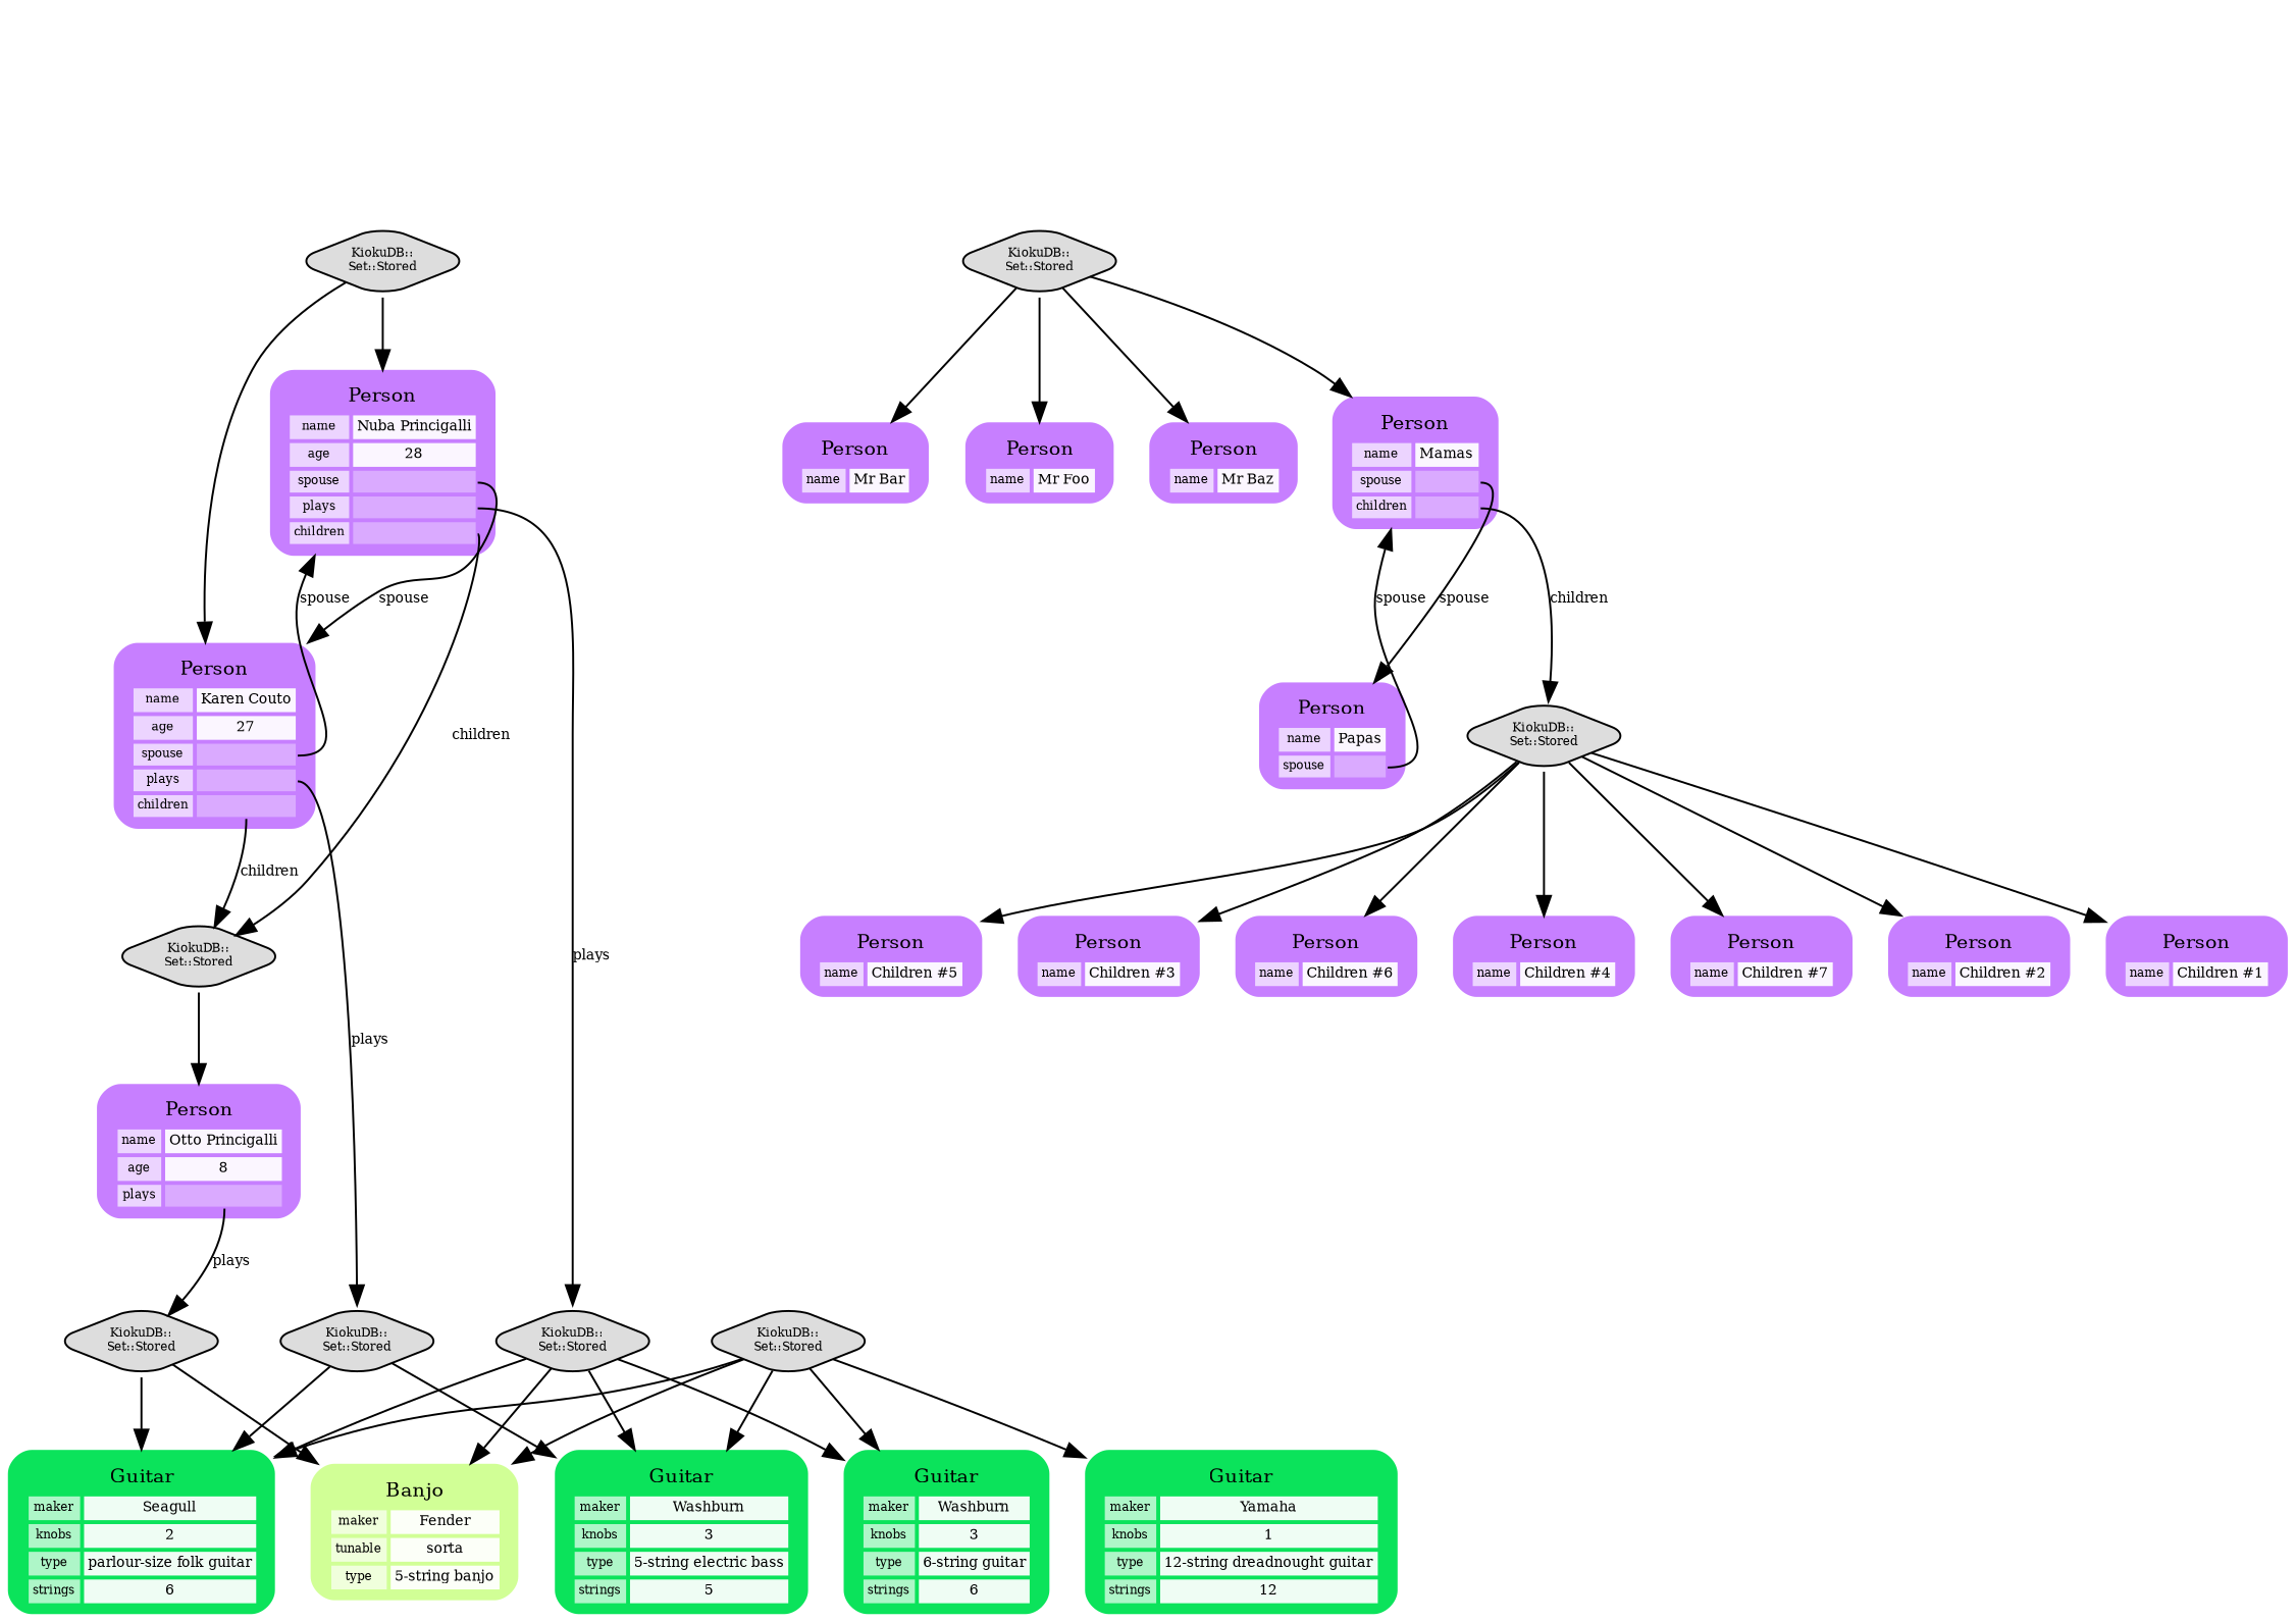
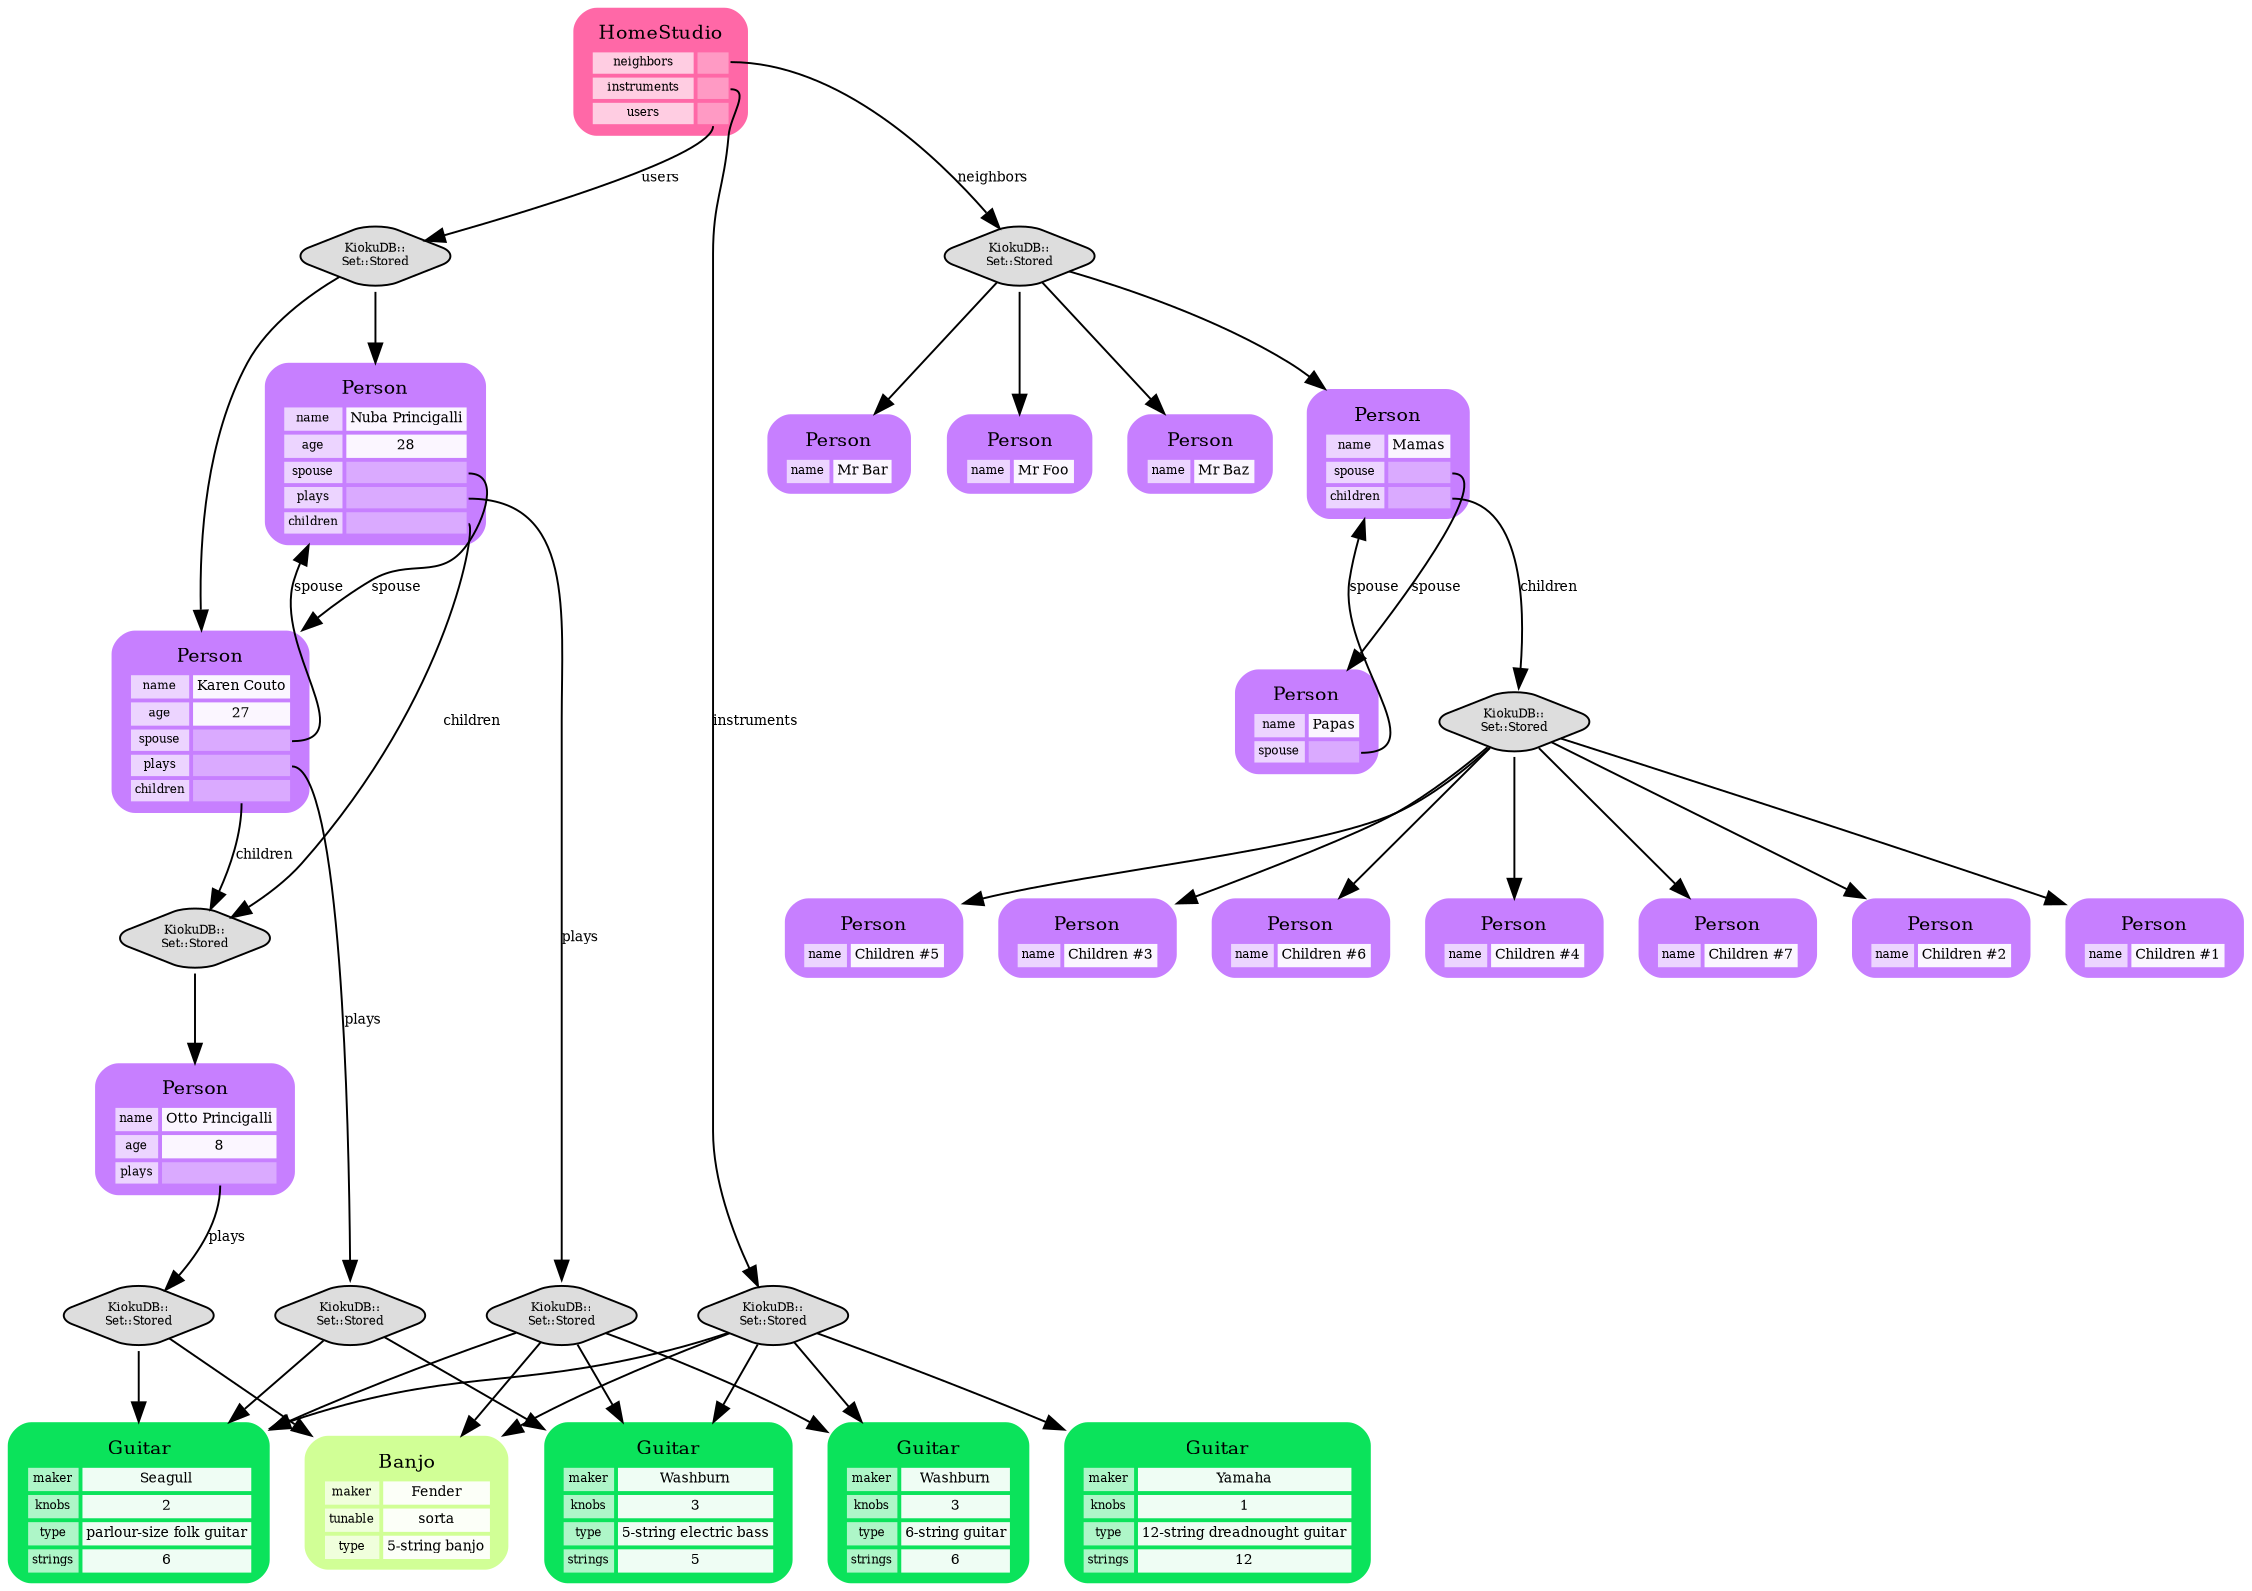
  digraph {
    node [fillcolor="#C77FFF" fontsize=7 shape=plaintext style="rounded,filled"]
    edge [fontsize=7 weight=5]
    n1 [fillcolor="#DDDDDDFF" fontsize=6 label="KiokuDB::\nSet::Stored" shape=diamond style="filled,rounded"]
    n2 [label=<<table border="0" cellborder="0" cellspacing="2"><tr><td colspan="2"><font point-size="10">Person</font></td></tr><tr><td bgcolor="#FFFFFFAA"><font point-size="6">name</font></td><td bgcolor="#FFFFFFEE">Children #1</td></tr></table>>]
    n3 [label=<<table border="0" cellborder="0" cellspacing="2"><tr><td colspan="2"><font point-size="10">Person</font></td></tr><tr><td bgcolor="#FFFFFFAA"><font point-size="6">name</font></td><td bgcolor="#FFFFFFEE">Children #5</td></tr></table>>]
    n4 [label=<<table border="0" cellborder="0" cellspacing="2"><tr><td colspan="2"><font point-size="10">Person</font></td></tr><tr><td bgcolor="#FFFFFFAA"><font point-size="6">name</font></td><td bgcolor="#FFFFFFEE">Children #3</td></tr></table>>]
    n5 [label=<<table border="0" cellborder="0" cellspacing="2"><tr><td colspan="2"><font point-size="10">Person</font></td></tr><tr><td bgcolor="#FFFFFFAA"><font point-size="6">name</font></td><td bgcolor="#FFFFFFEE">Children #6</td></tr></table>>]
    n6 [label=<<table border="0" cellborder="0" cellspacing="2"><tr><td colspan="2"><font point-size="10">Person</font></td></tr><tr><td bgcolor="#FFFFFFAA"><font point-size="6">name</font></td><td bgcolor="#FFFFFFEE">Children #4</td></tr></table>>]
    n7 [label=<<table border="0" cellborder="0" cellspacing="2"><tr><td colspan="2"><font point-size="10">Person</font></td></tr><tr><td bgcolor="#FFFFFFAA"><font point-size="6">name</font></td><td bgcolor="#FFFFFFEE">Children #7</td></tr></table>>]
    n8 [label=<<table border="0" cellborder="0" cellspacing="2"><tr><td colspan="2"><font point-size="10">Person</font></td></tr><tr><td bgcolor="#FFFFFFAA"><font point-size="6">name</font></td><td bgcolor="#FFFFFFEE">Children #2</td></tr></table>>]
    n9 [label=<<table border="0" cellborder="0" cellspacing="2"><tr><td colspan="2"><font point-size="10">Person</font></td></tr><tr><td bgcolor="#FFFFFFAA"><font point-size="6">name</font></td><td bgcolor="#FFFFFFEE">Mr Bar</td></tr></table>>]
    n10 [label=<<table border="0" cellborder="0" cellspacing="2"><tr><td colspan="2"><font point-size="10">Person</font></td></tr><tr><td bgcolor="#FFFFFFAA"><font point-size="6">name</font></td><td bgcolor="#FFFFFFEE">Mamas</td></tr><tr><td bgcolor="#FFFFFFAA"><font point-size="6">spouse</font></td><td bgcolor="#FFFFFF55" port="port0"></td></tr><tr><td bgcolor="#FFFFFFAA"><font point-size="6">children</font></td><td bgcolor="#FFFFFF55" port="port1"></td></tr></table>>]
    n11 [label=<<table border="0" cellborder="0" cellspacing="2"><tr><td colspan="2"><font point-size="10">Person</font></td></tr><tr><td bgcolor="#FFFFFFAA"><font point-size="6">name</font></td><td bgcolor="#FFFFFFEE">Papas</td></tr><tr><td bgcolor="#FFFFFFAA"><font point-size="6">spouse</font></td><td bgcolor="#FFFFFF55" port="port0"></td></tr></table>>]
    n12 [label=<<table border="0" cellborder="0" cellspacing="2"><tr><td colspan="2"><font point-size="10">Person</font></td></tr><tr><td bgcolor="#FFFFFFAA"><font point-size="6">name</font></td><td bgcolor="#FFFFFFEE">Mr Foo</td></tr></table>>]
    n13 [label=<<table border="0" cellborder="0" cellspacing="2"><tr><td colspan="2"><font point-size="10">Person</font></td></tr><tr><td bgcolor="#FFFFFFAA"><font point-size="6">name</font></td><td bgcolor="#FFFFFFEE">Mr Baz</td></tr></table>>]
    n14 [label=<<table border="0" cellborder="0" cellspacing="2"><tr><td colspan="2"><font point-size="10">Person</font></td></tr><tr><td bgcolor="#FFFFFFAA"><font point-size="6">name</font></td><td bgcolor="#FFFFFFEE">Nuba Princigalli</td></tr><tr><td bgcolor="#FFFFFFAA"><font point-size="6">age</font></td><td bgcolor="#FFFFFFEE">28</td></tr><tr><td bgcolor="#FFFFFFAA"><font point-size="6">spouse</font></td><td bgcolor="#FFFFFF55" port="port0"></td></tr><tr><td bgcolor="#FFFFFFAA"><font point-size="6">plays</font></td><td bgcolor="#FFFFFF55" port="port1"></td></tr><tr><td bgcolor="#FFFFFFAA"><font point-size="6">children</font></td><td bgcolor="#FFFFFF55" port="port2"></td></tr></table>>]
    n15 [label=<<table border="0" cellborder="0" cellspacing="2"><tr><td colspan="2"><font point-size="10">Person</font></td></tr><tr><td bgcolor="#FFFFFFAA"><font point-size="6">name</font></td><td bgcolor="#FFFFFFEE">Karen Couto</td></tr><tr><td bgcolor="#FFFFFFAA"><font point-size="6">age</font></td><td bgcolor="#FFFFFFEE">27</td></tr><tr><td bgcolor="#FFFFFFAA"><font point-size="6">spouse</font></td><td bgcolor="#FFFFFF55" port="port0"></td></tr><tr><td bgcolor="#FFFFFFAA"><font point-size="6">plays</font></td><td bgcolor="#FFFFFF55" port="port1"></td></tr><tr><td bgcolor="#FFFFFFAA"><font point-size="6">children</font></td><td bgcolor="#FFFFFF55" port="port2"></td></tr></table>>]
    n16 [fillcolor="#DDDDDDFF" fontsize=6 label="KiokuDB::\nSet::Stored" shape=diamond style="filled,rounded"]
    n17 [fillcolor="#DDDDDDFF" fontsize=6 label="KiokuDB::\nSet::Stored" shape=diamond style="filled,rounded"]
    n18 [fillcolor="#DDDDDDFF" fontsize=6 label="KiokuDB::\nSet::Stored" shape=diamond style="filled,rounded"]
    n19 [fillcolor="#D1FF96" label=<<table border="0" cellborder="0" cellspacing="2"><tr><td colspan="2"><font point-size="10">Banjo</font></td></tr><tr><td bgcolor="#FFFFFFAA"><font point-size="6">maker</font></td><td bgcolor="#FFFFFFEE">Fender</td></tr><tr><td bgcolor="#FFFFFFAA"><font point-size="6">tunable</font></td><td bgcolor="#FFFFFFEE">sorta</td></tr><tr><td bgcolor="#FFFFFFAA"><font point-size="6">type</font></td><td bgcolor="#FFFFFFEE">5-string banjo</td></tr></table>>]
    n20 [fillcolor="#0BE35B" label=<<table border="0" cellborder="0" cellspacing="2"><tr><td colspan="2"><font point-size="10">Guitar</font></td></tr><tr><td bgcolor="#FFFFFFAA"><font point-size="6">maker</font></td><td bgcolor="#FFFFFFEE">Seagull</td></tr><tr><td bgcolor="#FFFFFFAA"><font point-size="6">knobs</font></td><td bgcolor="#FFFFFFEE">2</td></tr><tr><td bgcolor="#FFFFFFAA"><font point-size="6">type</font></td><td bgcolor="#FFFFFFEE">parlour-size folk guitar</td></tr><tr><td bgcolor="#FFFFFFAA"><font point-size="6">strings</font></td><td bgcolor="#FFFFFFEE">6</td></tr></table>>]
    n21 [fillcolor="#0BE35B" label=<<table border="0" cellborder="0" cellspacing="2"><tr><td colspan="2"><font point-size="10">Guitar</font></td></tr><tr><td bgcolor="#FFFFFFAA"><font point-size="6">maker</font></td><td bgcolor="#FFFFFFEE">Washburn</td></tr><tr><td bgcolor="#FFFFFFAA"><font point-size="6">knobs</font></td><td bgcolor="#FFFFFFEE">3</td></tr><tr><td bgcolor="#FFFFFFAA"><font point-size="6">type</font></td><td bgcolor="#FFFFFFEE">5-string electric bass</td></tr><tr><td bgcolor="#FFFFFFAA"><font point-size="6">strings</font></td><td bgcolor="#FFFFFFEE">5</td></tr></table>>]
    n22 [fillcolor="#0BE35B" label=<<table border="0" cellborder="0" cellspacing="2"><tr><td colspan="2"><font point-size="10">Guitar</font></td></tr><tr><td bgcolor="#FFFFFFAA"><font point-size="6">maker</font></td><td bgcolor="#FFFFFFEE">Washburn</td></tr><tr><td bgcolor="#FFFFFFAA"><font point-size="6">knobs</font></td><td bgcolor="#FFFFFFEE">3</td></tr><tr><td bgcolor="#FFFFFFAA"><font point-size="6">type</font></td><td bgcolor="#FFFFFFEE">6-string guitar</td></tr><tr><td bgcolor="#FFFFFFAA"><font point-size="6">strings</font></td><td bgcolor="#FFFFFFEE">6</td></tr></table>>]
    n23 [label=<<table border="0" cellborder="0" cellspacing="2"><tr><td colspan="2"><font point-size="10">Person</font></td></tr><tr><td bgcolor="#FFFFFFAA"><font point-size="6">name</font></td><td bgcolor="#FFFFFFEE">Otto Princigalli</td></tr><tr><td bgcolor="#FFFFFFAA"><font point-size="6">age</font></td><td bgcolor="#FFFFFFEE">8</td></tr><tr><td bgcolor="#FFFFFFAA"><font point-size="6">plays</font></td><td bgcolor="#FFFFFF55" port="port0"></td></tr></table>>]
    n24 [fillcolor="#DDDDDDFF" fontsize=6 label="KiokuDB::\nSet::Stored" shape=diamond style="filled,rounded"]
    n25 [fillcolor="#DDDDDDFF" fontsize=6 label="KiokuDB::\nSet::Stored" shape=diamond style="filled,rounded"]
    n26 [fillcolor="#0BE35B" label=<<table border="0" cellborder="0" cellspacing="2"><tr><td colspan="2"><font point-size="10">Guitar</font></td></tr><tr><td bgcolor="#FFFFFFAA"><font point-size="6">maker</font></td><td bgcolor="#FFFFFFEE">Yamaha</td></tr><tr><td bgcolor="#FFFFFFAA"><font point-size="6">knobs</font></td><td bgcolor="#FFFFFFEE">1</td></tr><tr><td bgcolor="#FFFFFFAA"><font point-size="6">type</font></td><td bgcolor="#FFFFFFEE">12-string dreadnought guitar</td></tr><tr><td bgcolor="#FFFFFFAA"><font point-size="6">strings</font></td><td bgcolor="#FFFFFFEE">12</td></tr></table>>]
    n27 [fillcolor="#DDDDDDFF" fontsize=6 label="KiokuDB::\nSet::Stored" shape=diamond style="filled,rounded"]
    n28 [fillcolor="#DDDDDDFF" fontsize=6 label="KiokuDB::\nSet::Stored" shape=diamond style="filled,rounded"]
+   n29 [fillcolor="#FF68A7" label=<<table border="0" cellborder="0" cellspacing="2"><tr><td colspan="2"><font point-size="10">HomeStudio</font></td></tr><tr><td bgcolor="#FFFFFFAA"><font point-size="6">neighbors</font></td><td bgcolor="#FFFFFF55" port="port0"></td></tr><tr><td bgcolor="#FFFFFFAA"><font point-size="6">instruments</font></td><td bgcolor="#FFFFFF55" port="port1"></td></tr><tr><td bgcolor="#FFFFFFAA"><font point-size="6">users</font></td><td bgcolor="#FFFFFF55" port="port2"></td></tr></table>>]
    n1 -> n2
    n1 -> n3
    n1 -> n4
    n1 -> n5
    n1 -> n6
    n1 -> n7
    n1 -> n8
    n10 -> n1 [label=children tailport=port1 weight=""]
    n10 -> n11 [label=spouse tailport=port0 weight=""]
    n11 -> n10 [label=spouse tailport=port0 weight=""]
    n14 -> n15 [label=spouse tailport=port0 weight=""]
    n14 -> n16 [label=plays tailport=port1 weight=""]
    n14 -> n17 [label=children tailport=port2 weight=""]
    n15 -> n14 [label=spouse tailport=port0 weight=""]
    n15 -> n17 [label=children tailport=port2 weight=""]
    n15 -> n18 [label=plays tailport=port1 weight=""]
    n16 -> n19
    n16 -> n20
    n16 -> n21
    n16 -> n22
    n17 -> n23
    n18 -> n20
    n18 -> n21
    n23 -> n24 [label=plays tailport=port0 weight=""]
    n24 -> n19
    n24 -> n20
    n25 -> n9
    n25 -> n10
    n25 -> n12
    n25 -> n13
    n27 -> n19
    n27 -> n20
    n27 -> n21
    n27 -> n22
    n27 -> n26
    n28 -> n14
    n28 -> n15
+   n29 -> n25 [label=neighbors tailport=port0 weight=""]
+   n29 -> n27 [label=instruments tailport=port1 weight=""]
+   n29 -> n28 [label=users tailport=port2 weight=""]
  }
